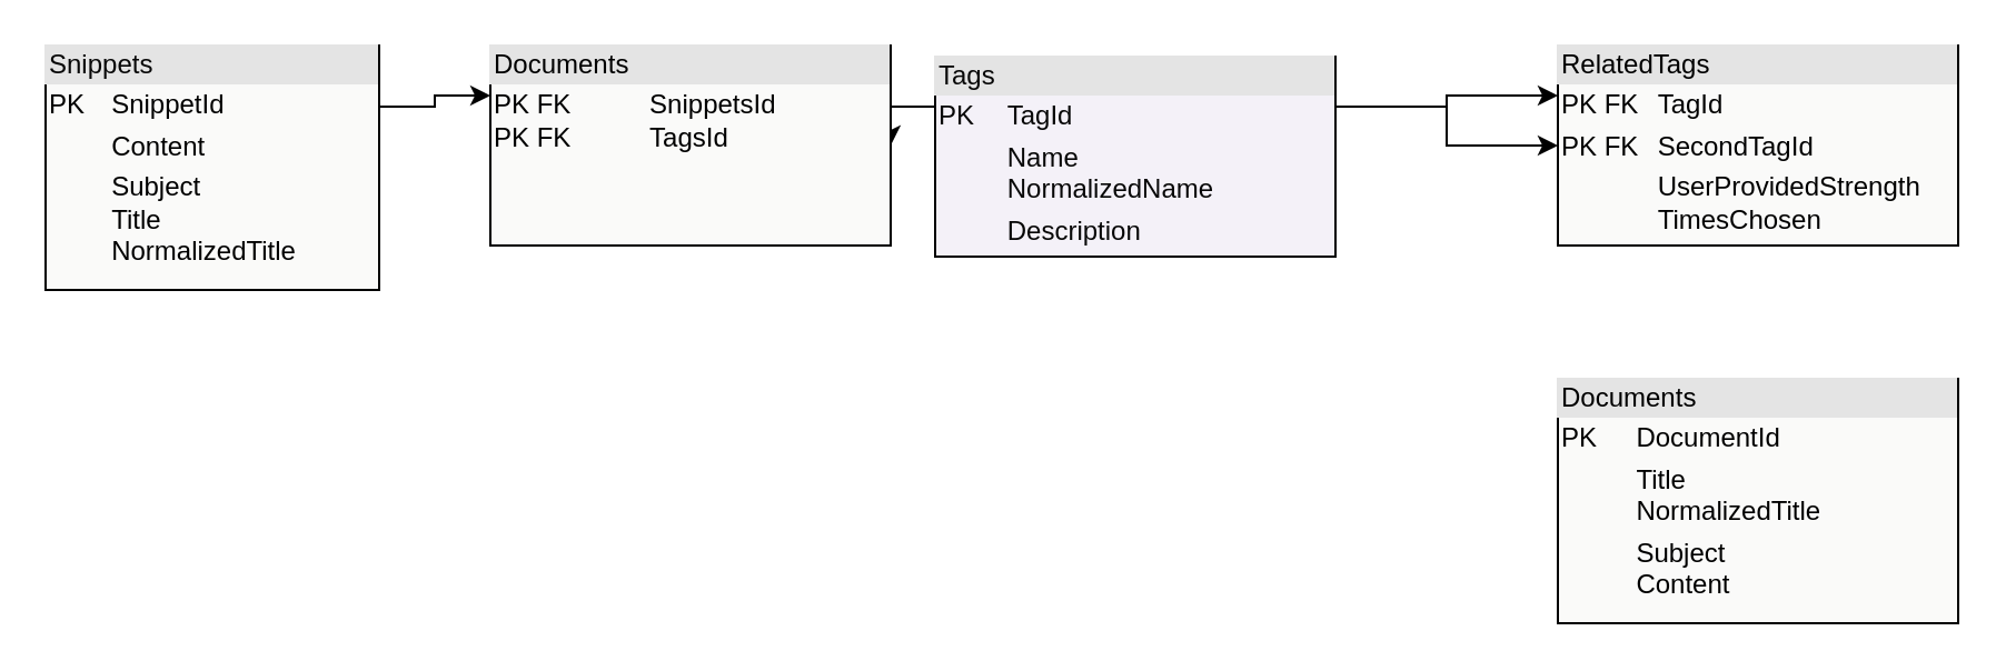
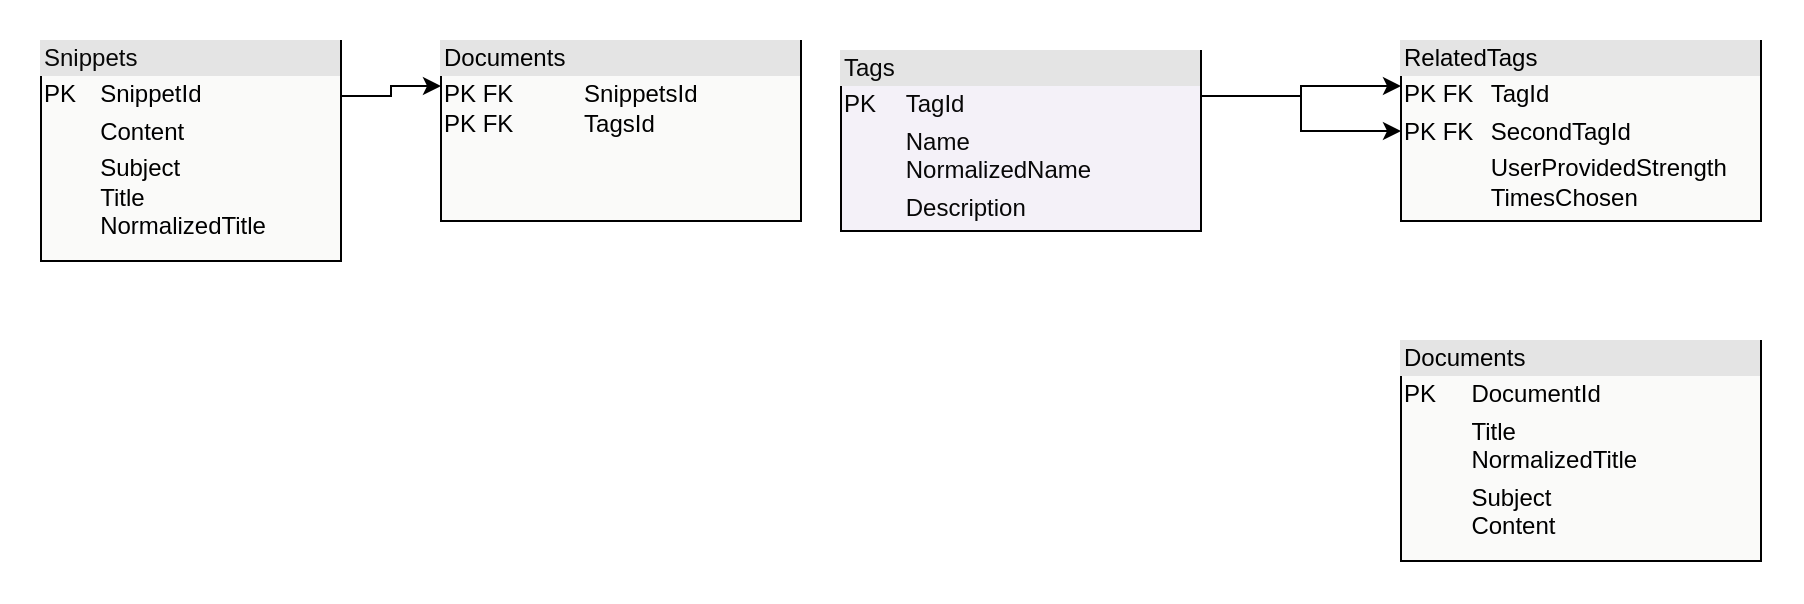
  <mxCell id="0" />
  <mxCell id="1" parent="0" />
  <mxCell id="2" style="edgeStyle=orthogonalEdgeStyle;rounded=0;orthogonalLoop=1;jettySize=auto;html=1;exitX=1;exitY=0.25;exitDx=0;exitDy=0;entryX=0;entryY=0.25;entryDx=0;entryDy=0;fontColor=#000000;" edge="1" parent="1" source="3" target="8"><mxGeometry relative="1" as="geometry" /></mxCell>
  <mxCell id="3" value="&lt;div style=&quot;box-sizing:border-box;width:100%;background:#e4e4e4;padding:2px;&quot;&gt;&lt;font color=&quot;#080808&quot;&gt;Snippets&lt;/font&gt;&lt;/div&gt;&lt;table style=&quot;width:100%;font-size:1em;&quot; cellpadding=&quot;2&quot; cellspacing=&quot;0&quot;&gt;&lt;tbody&gt;&lt;tr&gt;&lt;td&gt;&lt;font color=&quot;#000000&quot;&gt;PK&lt;/font&gt;&lt;/td&gt;&lt;td&gt;&lt;font color=&quot;#000000&quot;&gt;SnippetId&lt;/font&gt;&lt;/td&gt;&lt;/tr&gt;&lt;tr&gt;&lt;td&gt;&lt;font color=&quot;#000000&quot;&gt;&lt;span style=&quot;white-space: pre;&quot;&gt; &lt;/span&gt;&lt;br&gt;&lt;/font&gt;&lt;/td&gt;&lt;td&gt;&lt;font color=&quot;#000000&quot;&gt;Content&lt;/font&gt;&lt;/td&gt;&lt;/tr&gt;&lt;tr&gt;&lt;td&gt;&lt;/td&gt;&lt;td&gt;&lt;font color=&quot;#000000&quot;&gt;Subject&lt;br&gt;Title&lt;br&gt;NormalizedTitle&lt;/font&gt;&lt;/td&gt;&lt;/tr&gt;&lt;/tbody&gt;&lt;/table&gt;" style="verticalAlign=top;align=left;overflow=fill;html=1;fillColor=#fafaf9;" vertex="1" parent="1"><mxGeometry x="20" y="20" width="150" height="110" as="geometry" /></mxCell>
- <mxCell id="4" style="edgeStyle=orthogonalEdgeStyle;rounded=0;orthogonalLoop=1;jettySize=auto;html=1;exitX=0;exitY=0.25;exitDx=0;exitDy=0;entryX=1;entryY=0.5;entryDx=0;entryDy=0;fontColor=#000000;" edge="1" parent="1" source="7" target="8"><mxGeometry relative="1" as="geometry" /></mxCell>
  <mxCell id="5" style="edgeStyle=orthogonalEdgeStyle;rounded=0;orthogonalLoop=1;jettySize=auto;html=1;exitX=1;exitY=0.25;exitDx=0;exitDy=0;entryX=0;entryY=0.25;entryDx=0;entryDy=0;fontColor=#000000;" edge="1" parent="1" source="7" target="9"><mxGeometry relative="1" as="geometry" /></mxCell>
  <mxCell id="6" style="edgeStyle=orthogonalEdgeStyle;rounded=0;orthogonalLoop=1;jettySize=auto;html=1;exitX=1;exitY=0.25;exitDx=0;exitDy=0;entryX=0;entryY=0.5;entryDx=0;entryDy=0;fontColor=#000000;" edge="1" parent="1" source="7" target="9"><mxGeometry relative="1" as="geometry" /></mxCell>
  <mxCell id="7" value="&lt;div style=&quot;box-sizing:border-box;width:100%;background:#e4e4e4;padding:2px;&quot;&gt;Tags&lt;/div&gt;&lt;table style=&quot;width:100%;font-size:1em;&quot; cellpadding=&quot;2&quot; cellspacing=&quot;0&quot;&gt;&lt;tbody&gt;&lt;tr&gt;&lt;td&gt;PK&lt;/td&gt;&lt;td&gt;TagId&lt;/td&gt;&lt;/tr&gt;&lt;tr&gt;&lt;td&gt;&lt;br&gt;&lt;/td&gt;&lt;td&gt;Name&lt;br&gt;NormalizedName&lt;/td&gt;&lt;/tr&gt;&lt;tr&gt;&lt;td&gt;&lt;/td&gt;&lt;td&gt;Description&lt;/td&gt;&lt;/tr&gt;&lt;/tbody&gt;&lt;/table&gt;" style="verticalAlign=top;align=left;overflow=fill;html=1;fontColor=#080808;fillColor=#f4f1f8;" vertex="1" parent="1"><mxGeometry x="420" y="25" width="180" height="90" as="geometry" /></mxCell>
  <mxCell id="8" value="&lt;div style=&quot;box-sizing:border-box;width:100%;background:#e4e4e4;padding:2px;&quot;&gt;Documents&lt;/div&gt;&lt;table style=&quot;width:100%;font-size:1em;&quot; cellpadding=&quot;2&quot; cellspacing=&quot;0&quot;&gt;&lt;tbody&gt;&lt;tr&gt;&lt;td&gt;PK FK&lt;br&gt;PK FK&lt;/td&gt;&lt;td&gt;SnippetsId&lt;br&gt;TagsId&lt;/td&gt;&lt;/tr&gt;&lt;tr&gt;&lt;td&gt;&lt;br&gt;&lt;/td&gt;&lt;td&gt;&lt;br&gt;&lt;/td&gt;&lt;/tr&gt;&lt;/tbody&gt;&lt;/table&gt;" style="verticalAlign=top;align=left;overflow=fill;html=1;fontColor=#000000;fillColor=#fafaf9;" vertex="1" parent="1"><mxGeometry x="220" y="20" width="180" height="90" as="geometry" /></mxCell>
  <mxCell id="9" value="&lt;div style=&quot;box-sizing:border-box;width:100%;background:#e4e4e4;padding:2px;&quot;&gt;RelatedTags&lt;/div&gt;&lt;table style=&quot;width:100%;font-size:1em;&quot; cellpadding=&quot;2&quot; cellspacing=&quot;0&quot;&gt;&lt;tbody&gt;&lt;tr&gt;&lt;td&gt;PK FK&lt;/td&gt;&lt;td&gt;TagId&lt;/td&gt;&lt;/tr&gt;&lt;tr&gt;&lt;td&gt;PK FK&lt;/td&gt;&lt;td&gt;SecondTagId&lt;/td&gt;&lt;/tr&gt;&lt;tr&gt;&lt;td&gt;&lt;/td&gt;&lt;td&gt;UserProvidedStrength&lt;br&gt;TimesChosen&lt;/td&gt;&lt;/tr&gt;&lt;/tbody&gt;&lt;/table&gt;" style="verticalAlign=top;align=left;overflow=fill;html=1;fontColor=#000000;fillColor=#fafaf9;" vertex="1" parent="1"><mxGeometry x="700" y="20" width="180" height="90" as="geometry" /></mxCell>
  <mxCell id="10" value="&lt;div style=&quot;box-sizing:border-box;width:100%;background:#e4e4e4;padding:2px;&quot;&gt;Documents&lt;/div&gt;&lt;table style=&quot;width:100%;font-size:1em;&quot; cellpadding=&quot;2&quot; cellspacing=&quot;0&quot;&gt;&lt;tbody&gt;&lt;tr&gt;&lt;td&gt;PK&lt;/td&gt;&lt;td&gt;DocumentId&lt;/td&gt;&lt;/tr&gt;&lt;tr&gt;&lt;td&gt;&lt;br&gt;&lt;/td&gt;&lt;td&gt;Title&lt;br&gt;NormalizedTitle&lt;/td&gt;&lt;/tr&gt;&lt;tr&gt;&lt;td&gt;&lt;/td&gt;&lt;td&gt;Subject&lt;br&gt;Content&lt;/td&gt;&lt;/tr&gt;&lt;/tbody&gt;&lt;/table&gt;" style="verticalAlign=top;align=left;overflow=fill;html=1;fontColor=#000000;fillColor=#fafaf9;" vertex="1" parent="1"><mxGeometry x="700" y="170" width="180" height="110" as="geometry" /></mxCell>
